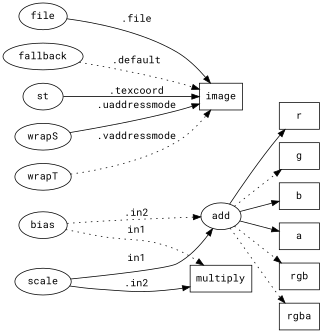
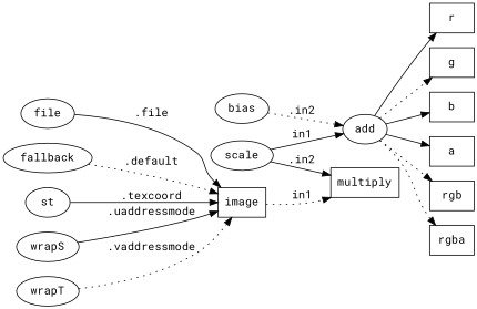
  digraph {
    fontname="Roboto Mono"
    rankdir=LR
    node [fontname="Roboto Mono" shape=ellipse]
    edge [fontname="Roboto Mono" style=solid]
    n1 [label=add]
    n2 [label=r shape=box]
    n3 [label=g shape=box]
    n4 [label=b shape=box]
    n5 [label=a shape=box]
    n6 [label=rgb shape=box]
    n7 [label=rgba shape=box]
    n8 [label=bias]
    n9 [label=multiply shape=box]
    n10 [label=scale]
    n11 [label=image shape=box]
    n12 [label=file]
    n13 [label=fallback]
    n14 [label=st]
    n15 [label=wrapS]
    n16 [label=wrapT]
    n1 -> n2
    n1 -> n3 [style=dotted]
    n1 -> n4
    n1 -> n5
    n1 -> n6 [style=dotted]
    n1 -> n7 [style=dotted]
    n8 -> n1 [label=".in2" style=dotted]
    n10 -> n1 [label=in1]
    n10 -> n9 [label=".in2"]
-   n8 -> n9 [label=in1 style=dotted]
+   n11 -> n9 [label=in1 style=dotted]
    n12 -> n11 [label=".file"]
    n13 -> n11 [label=".default" style=dotted]
    n14 -> n11 [label=".texcoord"]
    n15 -> n11 [label=".uaddressmode"]
    n16 -> n11 [label=".vaddressmode" style=dotted]
  }
